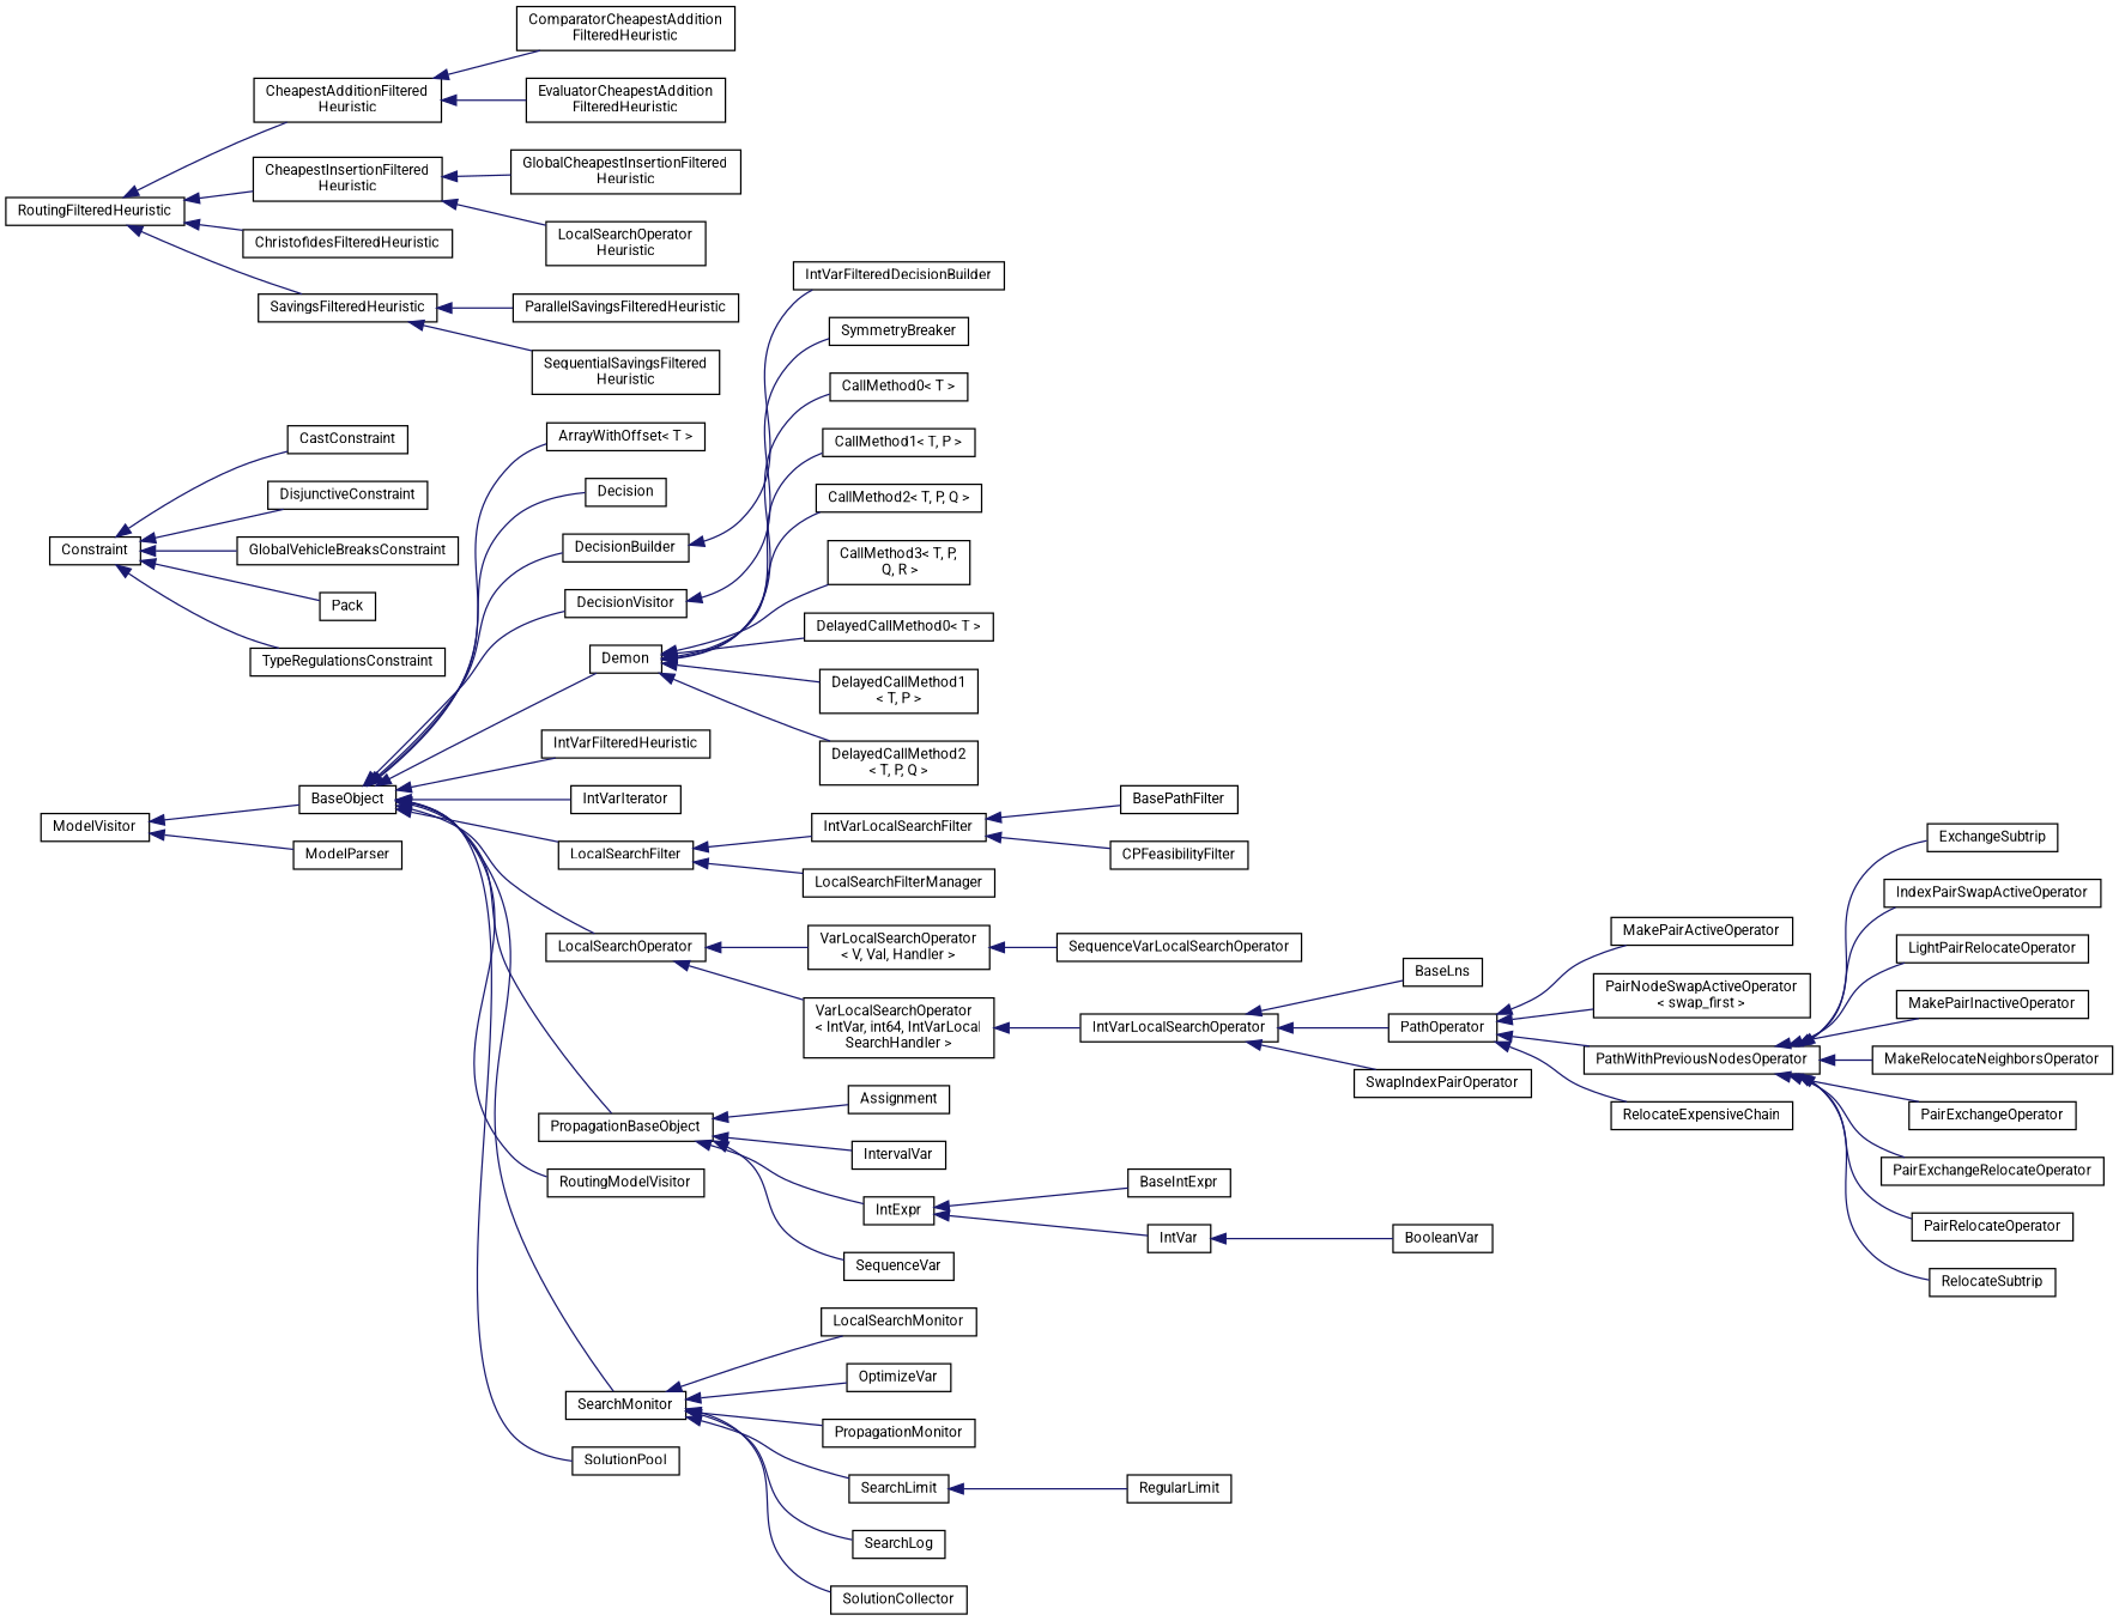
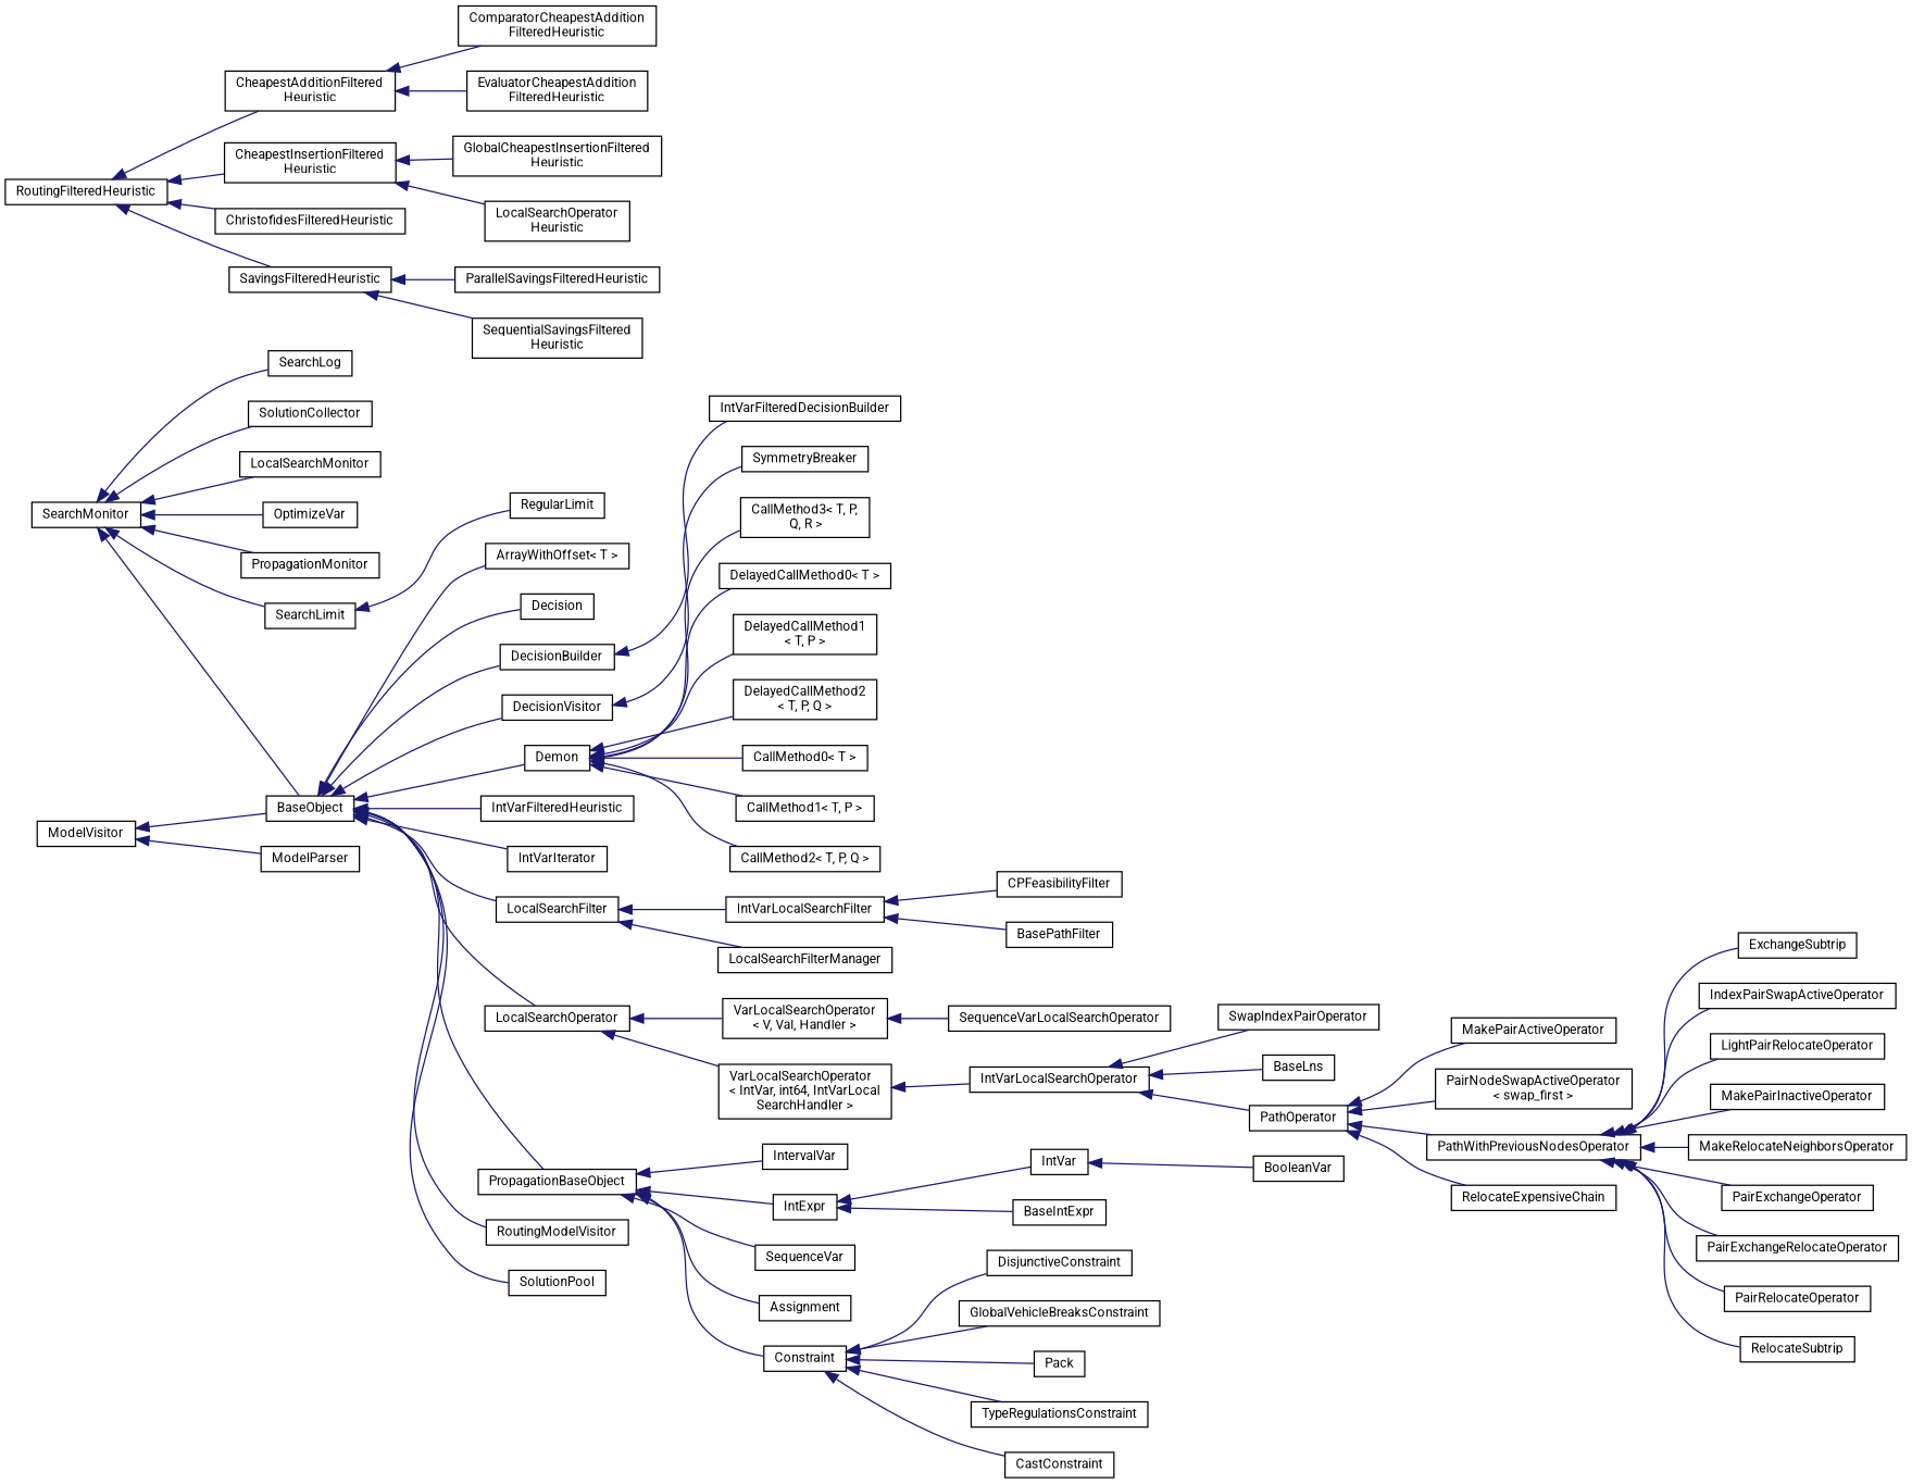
  digraph {
    fontname=Roboto
    rankdir=LR
    node [color=black fillcolor=white fontname=Roboto fontsize=10 shape=record style=filled]
    edge [color=midnightblue dir=back fontname=Roboto fontsize=10 labelfontname=Helvetica labelfontsize=10 style=solid]
    n1 [height=0.2 label=BaseObject width=0.4]
    n2 [height=0.2 label="ArrayWithOffset\< T \>" width=0.4]
    n3 [height=0.2 label=Decision width=0.4]
    n4 [height=0.2 label=DecisionBuilder width=0.4]
    n5 [height=0.2 label=DecisionVisitor width=0.4]
    n6 [height=0.2 label=Demon width=0.4]
    n7 [height=0.2 label=IntVarFilteredHeuristic width=0.4]
    n8 [height=0.2 label=IntVarIterator width=0.4]
    n9 [height=0.2 label=LocalSearchFilter width=0.4]
    n10 [height=0.2 label=LocalSearchOperator width=0.4]
    n11 [height=0.2 label=PropagationBaseObject width=0.4]
    n12 [height=0.2 label=RoutingModelVisitor width=0.4]
    n13 [height=0.2 label=SearchMonitor width=0.4]
    n14 [height=0.2 label=SolutionPool width=0.4]
    n15 [height=0.2 label=IntVarFilteredDecisionBuilder width=0.4]
    n16 [height=0.2 label=SymmetryBreaker width=0.4]
    n17 [height=0.2 label="CallMethod0\< T \>" width=0.4]
    n18 [height=0.2 label="CallMethod1\< T, P \>" width=0.4]
    n19 [height=0.2 label="CallMethod2\< T, P, Q \>" width=0.4]
    n20 [height=0.2 label="CallMethod3\< T, P,\l Q, R \>" width=0.4]
    n21 [height=0.2 label="DelayedCallMethod0\< T \>" width=0.4]
    n22 [height=0.2 label="DelayedCallMethod1\l\< T, P \>" width=0.4]
    n23 [height=0.2 label="DelayedCallMethod2\l\< T, P, Q \>" width=0.4]
    n24 [height=0.2 label=IntVarLocalSearchFilter width=0.4]
    n25 [height=0.2 label=LocalSearchFilterManager width=0.4]
    n26 [height=0.2 label="VarLocalSearchOperator\l\< V, Val, Handler \>" width=0.4]
    n27 [height=0.2 label="VarLocalSearchOperator\l\< IntVar, int64, IntVarLocal\lSearchHandler \>" width=0.4]
    n28 [height=0.2 label=ModelVisitor width=0.4]
    n29 [height=0.2 label=ModelParser width=0.4]
    n30 [height=0.2 label=Assignment width=0.4]
    n31 [height=0.2 label=Constraint width=0.4]
    n32 [height=0.2 label=IntervalVar width=0.4]
    n33 [height=0.2 label=IntExpr width=0.4]
    n34 [height=0.2 label=SequenceVar width=0.4]
    n35 [height=0.2 label=LocalSearchMonitor width=0.4]
    n36 [height=0.2 label=OptimizeVar width=0.4]
    n37 [height=0.2 label=PropagationMonitor width=0.4]
    n38 [height=0.2 label=SearchLimit width=0.4]
    n39 [height=0.2 label=SearchLog width=0.4]
    n40 [height=0.2 label=SolutionCollector width=0.4]
    n41 [height=0.2 label=RoutingFilteredHeuristic width=0.4]
    n42 [height=0.2 label="CheapestAdditionFiltered\lHeuristic" width=0.4]
    n43 [height=0.2 label="CheapestInsertionFiltered\lHeuristic" width=0.4]
    n44 [height=0.2 label=ChristofidesFilteredHeuristic width=0.4]
    n45 [height=0.2 label=SavingsFilteredHeuristic width=0.4]
    n46 [height=0.2 label="ComparatorCheapestAddition\lFilteredHeuristic" width=0.4]
    n47 [height=0.2 label="EvaluatorCheapestAddition\lFilteredHeuristic" width=0.4]
    n48 [height=0.2 label="GlobalCheapestInsertionFiltered\lHeuristic" width=0.4]
    n49 [height=0.2 label="LocalSearchOperator\lHeuristic" width=0.4]
    n50 [height=0.2 label=ParallelSavingsFilteredHeuristic width=0.4]
    n51 [height=0.2 label="SequentialSavingsFiltered\lHeuristic" width=0.4]
    n52 [height=0.2 label=BasePathFilter width=0.4]
    n53 [height=0.2 label=CPFeasibilityFilter width=0.4]
    n54 [height=0.2 label=SequenceVarLocalSearchOperator width=0.4]
    n55 [height=0.2 label=IntVarLocalSearchOperator width=0.4]
    n56 [height=0.2 label=BaseLns width=0.4]
    n57 [height=0.2 label=PathOperator width=0.4]
    n58 [height=0.2 label=SwapIndexPairOperator width=0.4]
    n59 [height=0.2 label=MakePairActiveOperator width=0.4]
    n60 [height=0.2 label="PairNodeSwapActiveOperator\l\< swap_first \>" width=0.4]
    n61 [height=0.2 label=PathWithPreviousNodesOperator width=0.4]
    n62 [height=0.2 label=RelocateExpensiveChain width=0.4]
    n63 [height=0.2 label=ExchangeSubtrip width=0.4]
    n64 [height=0.2 label=IndexPairSwapActiveOperator width=0.4]
    n65 [height=0.2 label=LightPairRelocateOperator width=0.4]
    n66 [height=0.2 label=MakePairInactiveOperator width=0.4]
    n67 [height=0.2 label=MakeRelocateNeighborsOperator width=0.4]
    n68 [height=0.2 label=PairExchangeOperator width=0.4]
    n69 [height=0.2 label=PairExchangeRelocateOperator width=0.4]
    n70 [height=0.2 label=PairRelocateOperator width=0.4]
    n71 [height=0.2 label=RelocateSubtrip width=0.4]
    n72 [height=0.2 label=CastConstraint width=0.4]
    n73 [height=0.2 label=DisjunctiveConstraint width=0.4]
    n74 [height=0.2 label=GlobalVehicleBreaksConstraint width=0.4]
    n75 [height=0.2 label=Pack width=0.4]
    n76 [height=0.2 label=TypeRegulationsConstraint width=0.4]
    n77 [height=0.2 label=BaseIntExpr width=0.4]
    n78 [height=0.2 label=IntVar width=0.4]
    n79 [height=0.2 label=BooleanVar width=0.4]
    n80 [height=0.2 label=RegularLimit width=0.4]
    n1 -> n2
    n1 -> n3
    n1 -> n4
    n1 -> n5
    n1 -> n6
    n1 -> n7
    n1 -> n8
    n1 -> n9
    n1 -> n10
    n1 -> n11
    n1 -> n12
-   n1 -> n13
+   n13 -> n1
    n1 -> n14
    n4 -> n15
    n5 -> n16
    n6 -> n17
    n6 -> n18
    n6 -> n19
    n6 -> n20
    n6 -> n21
    n6 -> n22
    n6 -> n23
    n9 -> n24
    n9 -> n25
    n10 -> n26
    n10 -> n27
    n11 -> n30
+   n11 -> n31
    n11 -> n32
    n11 -> n33
    n11 -> n34
    n13 -> n35
    n13 -> n36
    n13 -> n37
    n13 -> n38
    n13 -> n39
    n13 -> n40
    n24 -> n52
    n24 -> n53
    n26 -> n54
    n27 -> n55
    n28 -> n1
    n28 -> n29
    n31 -> n72
    n31 -> n73
    n31 -> n74
    n31 -> n75
    n31 -> n76
    n33 -> n77
    n33 -> n78
    n38 -> n80
    n41 -> n42
    n41 -> n43
    n41 -> n44
    n41 -> n45
    n42 -> n46
    n42 -> n47
    n43 -> n48
    n43 -> n49
    n45 -> n50
    n45 -> n51
    n55 -> n56
    n55 -> n57
    n55 -> n58
    n57 -> n59
    n57 -> n60
    n57 -> n61
    n57 -> n62
    n61 -> n63
    n61 -> n64
    n61 -> n65
    n61 -> n66
    n61 -> n67
    n61 -> n68
    n61 -> n69
    n61 -> n70
    n61 -> n71
    n78 -> n79
  }
